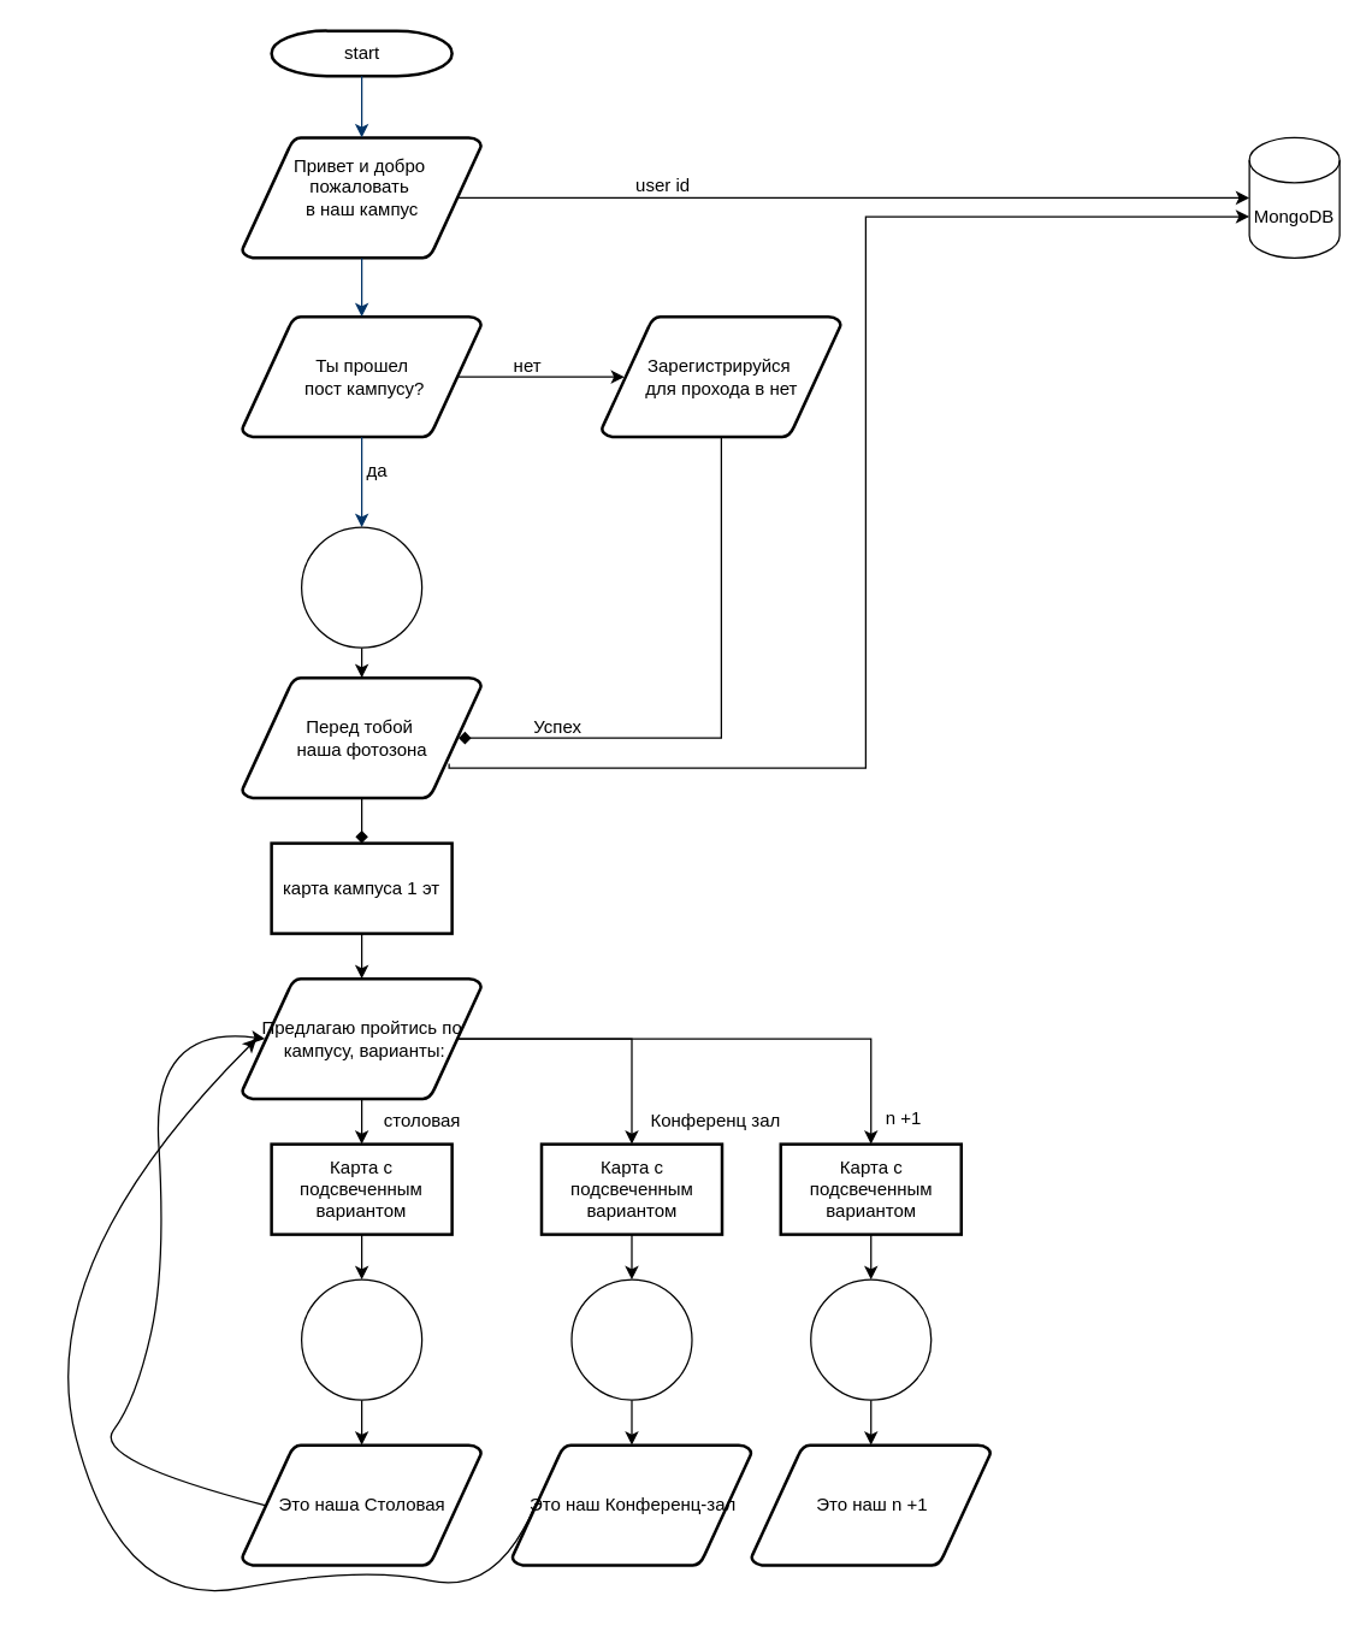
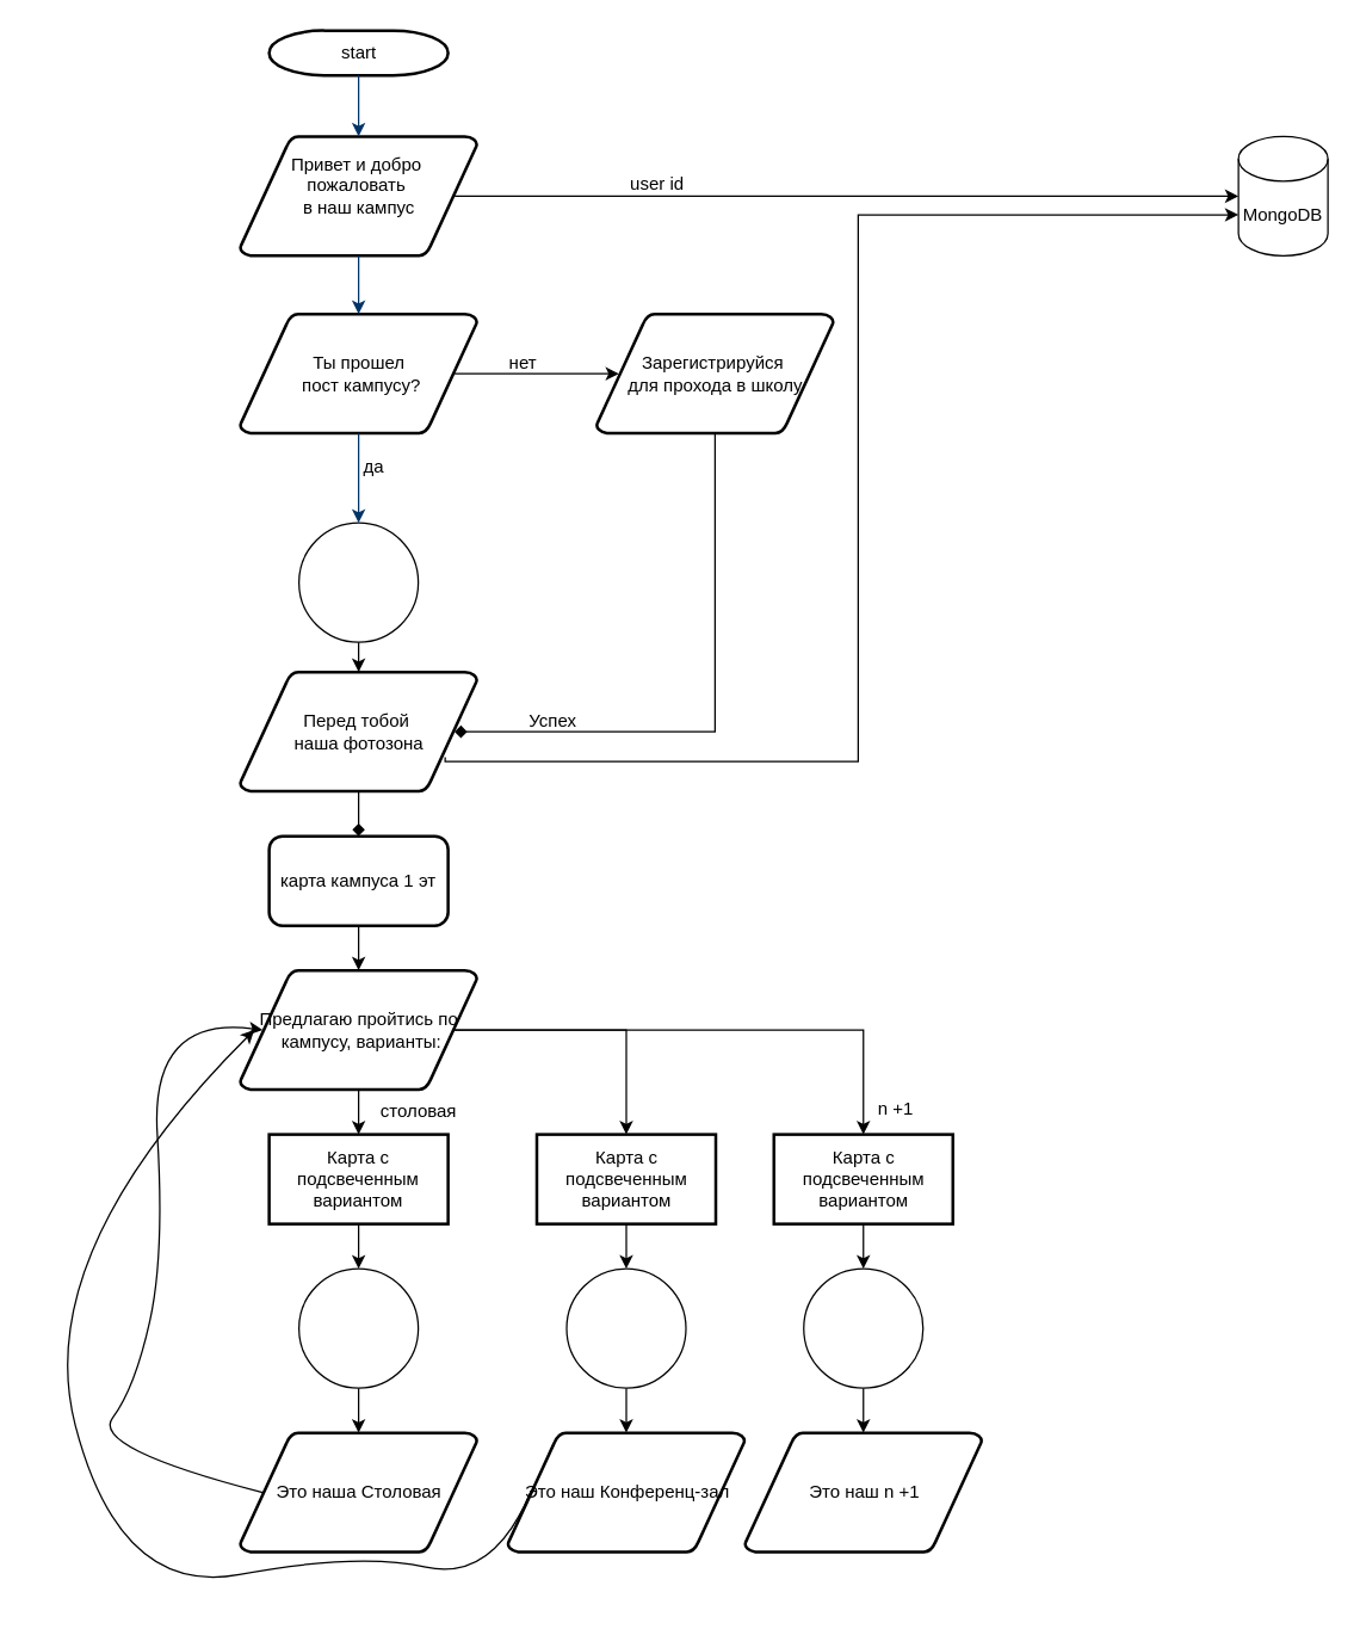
  <mxCell id="0" />
  <mxCell id="1" parent="0" />
  <mxCell id="2" value="start" style="shape=mxgraph.flowchart.terminator;strokeWidth=2;gradientColor=none;gradientDirection=north;fontStyle=0;html=1;" parent="1" vertex="1"><mxGeometry x="180" y="20" width="120" height="30" as="geometry" /></mxCell>
  <mxCell id="3" value="Привет и добро&amp;nbsp;&lt;div&gt;пожаловать&amp;nbsp;&lt;/div&gt;&lt;div&gt;в наш кампус&lt;div&gt;&lt;br&gt;&lt;/div&gt;&lt;/div&gt;" style="shape=mxgraph.flowchart.data;strokeWidth=2;gradientColor=none;gradientDirection=north;fontStyle=0;html=1;" parent="1" vertex="1"><mxGeometry x="160.5" y="91" width="159" height="80" as="geometry" /></mxCell>
  <mxCell id="4" value="Ты прошел&lt;br&gt;&amp;nbsp;пост кампусу?" style="shape=mxgraph.flowchart.data;strokeWidth=2;gradientColor=none;gradientDirection=north;fontStyle=0;html=1;" parent="1" vertex="1"><mxGeometry x="160.5" y="210" width="159" height="80" as="geometry" /></mxCell>
  <mxCell id="5" style="fontStyle=1;strokeColor=#003366;strokeWidth=1;html=1;" parent="1" source="2" target="3" edge="1"><mxGeometry relative="1" as="geometry" /></mxCell>
  <mxCell id="6" style="fontStyle=1;strokeColor=#003366;strokeWidth=1;html=1;" parent="1" source="3" target="4" edge="1"><mxGeometry relative="1" as="geometry" /></mxCell>
  <mxCell id="7" style="entryX=0.5;entryY=0;entryPerimeter=0;fontStyle=1;strokeColor=#003366;strokeWidth=1;html=1;" parent="1" source="4" edge="1"><mxGeometry relative="1" as="geometry"><mxPoint x="240" y="350" as="targetPoint" /></mxGeometry></mxCell>
  <mxCell id="8" value="MongoDB" style="shape=cylinder3;whiteSpace=wrap;html=1;boundedLbl=1;backgroundOutline=1;size=15;" vertex="1" parent="1"><mxGeometry x="830" y="91" width="60" height="80" as="geometry" /></mxCell>
  <mxCell id="9" style="edgeStyle=orthogonalEdgeStyle;rounded=0;orthogonalLoop=1;jettySize=auto;html=1;exitX=0.905;exitY=0.5;exitDx=0;exitDy=0;exitPerimeter=0;entryX=0;entryY=0.5;entryDx=0;entryDy=0;entryPerimeter=0;" edge="1" parent="1" source="3" target="8"><mxGeometry relative="1" as="geometry" /></mxCell>
  <mxCell id="10" value="user id" style="text;html=1;align=center;verticalAlign=middle;resizable=0;points=[];autosize=1;strokeColor=none;fillColor=none;" vertex="1" parent="1"><mxGeometry x="410" y="108" width="60" height="30" as="geometry" /></mxCell>
  <mxCell id="11" value="да" style="text;html=1;align=center;verticalAlign=middle;resizable=0;points=[];autosize=1;strokeColor=none;fillColor=none;" vertex="1" parent="1"><mxGeometry x="230" y="298" width="40" height="30" as="geometry" /></mxCell>
  <mxCell id="12" style="edgeStyle=orthogonalEdgeStyle;rounded=0;orthogonalLoop=1;jettySize=auto;html=1;entryX=0.905;entryY=0.5;entryDx=0;entryDy=0;entryPerimeter=0;endArrow=diamond;" edge="1" parent="1" source="13" target="17"><mxGeometry relative="1" as="geometry"><mxPoint x="440" y="420" as="targetPoint" /><Array as="points"><mxPoint x="479" y="490" /></Array></mxGeometry></mxCell>
- <mxCell id="13" value="Зарегистрируйся&amp;nbsp;&lt;div&gt;для прохода в нет&lt;/div&gt;" style="shape=mxgraph.flowchart.data;strokeWidth=2;gradientColor=none;gradientDirection=north;fontStyle=0;html=1;" vertex="1" parent="1"><mxGeometry x="399.5" y="210" width="159" height="80" as="geometry" /></mxCell>
+ <mxCell id="13" value="Зарегистрируйся&amp;nbsp;&lt;div&gt;для прохода в школу&lt;/div&gt;" style="shape=mxgraph.flowchart.data;strokeWidth=2;gradientColor=none;gradientDirection=north;fontStyle=0;html=1;" vertex="1" parent="1"><mxGeometry x="399.5" y="210" width="159" height="80" as="geometry" /></mxCell>
  <mxCell id="14" style="edgeStyle=orthogonalEdgeStyle;rounded=0;orthogonalLoop=1;jettySize=auto;html=1;exitX=0.905;exitY=0.5;exitDx=0;exitDy=0;exitPerimeter=0;entryX=0.095;entryY=0.5;entryDx=0;entryDy=0;entryPerimeter=0;" edge="1" parent="1" source="4" target="13"><mxGeometry relative="1" as="geometry" /></mxCell>
  <mxCell id="15" value="нет" style="text;html=1;align=center;verticalAlign=middle;resizable=0;points=[];autosize=1;strokeColor=none;fillColor=none;" vertex="1" parent="1"><mxGeometry x="330" y="228" width="40" height="30" as="geometry" /></mxCell>
  <mxCell id="16" value="" style="edgeStyle=orthogonalEdgeStyle;rounded=0;orthogonalLoop=1;jettySize=auto;html=1;endArrow=diamond;" edge="1" parent="1" source="17" target="20"><mxGeometry relative="1" as="geometry" /></mxCell>
  <mxCell id="17" value="Перед тобой&amp;nbsp;&lt;div&gt;наша фотозона&lt;/div&gt;" style="shape=mxgraph.flowchart.data;strokeWidth=2;gradientColor=none;gradientDirection=north;fontStyle=0;html=1;" vertex="1" parent="1"><mxGeometry x="160.5" y="450" width="159" height="80" as="geometry" /></mxCell>
  <mxCell id="18" value="Успех" style="text;html=1;align=center;verticalAlign=middle;resizable=0;points=[];autosize=1;strokeColor=none;fillColor=none;" vertex="1" parent="1"><mxGeometry x="340" y="468" width="60" height="30" as="geometry" /></mxCell>
  <mxCell id="19" value="" style="edgeStyle=orthogonalEdgeStyle;rounded=0;orthogonalLoop=1;jettySize=auto;html=1;" edge="1" parent="1" source="20" target="25"><mxGeometry relative="1" as="geometry" /></mxCell>
- <mxCell id="20" value="карта кампуса 1 эт" style="whiteSpace=wrap;html=1;strokeWidth=2;gradientColor=none;gradientDirection=north;fontStyle=0;" vertex="1" parent="1"><mxGeometry x="180" y="560" width="120" height="60" as="geometry" /></mxCell>
+ <mxCell id="20" value="карта кампуса 1 эт" style="whiteSpace=wrap;html=1;strokeWidth=2;gradientColor=none;gradientDirection=north;fontStyle=0;rounded=1;" vertex="1" parent="1"><mxGeometry x="180" y="560" width="120" height="60" as="geometry" /></mxCell>
  <mxCell id="21" style="edgeStyle=orthogonalEdgeStyle;rounded=0;orthogonalLoop=1;jettySize=auto;html=1;entryX=0;entryY=0;entryDx=0;entryDy=52.5;entryPerimeter=0;exitX=0.865;exitY=0.713;exitDx=0;exitDy=0;exitPerimeter=0;" edge="1" parent="1" source="17" target="8"><mxGeometry relative="1" as="geometry"><Array as="points"><mxPoint x="298" y="510" /><mxPoint x="575" y="510" /><mxPoint x="575" y="144" /></Array></mxGeometry></mxCell>
  <mxCell id="22" value="" style="edgeStyle=orthogonalEdgeStyle;rounded=0;orthogonalLoop=1;jettySize=auto;html=1;" edge="1" parent="1" source="23" target="17"><mxGeometry relative="1" as="geometry" /></mxCell>
  <mxCell id="23" value="" style="ellipse;whiteSpace=wrap;html=1;" vertex="1" parent="1"><mxGeometry x="200" y="350" width="80" height="80" as="geometry" /></mxCell>
  <mxCell id="24" value="" style="edgeStyle=orthogonalEdgeStyle;rounded=0;orthogonalLoop=1;jettySize=auto;html=1;" edge="1" parent="1" source="25" target="27"><mxGeometry relative="1" as="geometry" /></mxCell>
  <mxCell id="25" value="Предлагаю пройтись по&lt;div&gt;&amp;nbsp;кампусу, варианты:&lt;/div&gt;" style="shape=mxgraph.flowchart.data;strokeWidth=2;gradientColor=none;gradientDirection=north;fontStyle=0;html=1;" vertex="1" parent="1"><mxGeometry x="160.5" y="650" width="159" height="80" as="geometry" /></mxCell>
  <mxCell id="26" value="" style="edgeStyle=orthogonalEdgeStyle;rounded=0;orthogonalLoop=1;jettySize=auto;html=1;" edge="1" parent="1" source="27" target="38"><mxGeometry relative="1" as="geometry" /></mxCell>
  <mxCell id="27" value="Карта с подсвеченным вариантом" style="whiteSpace=wrap;html=1;strokeWidth=2;gradientColor=none;gradientDirection=north;fontStyle=0;" vertex="1" parent="1"><mxGeometry x="180" y="760" width="120" height="60" as="geometry" /></mxCell>
  <mxCell id="28" value="Это наша Столовая" style="shape=mxgraph.flowchart.data;strokeWidth=2;gradientColor=none;gradientDirection=north;fontStyle=0;html=1;" vertex="1" parent="1"><mxGeometry x="160.5" y="960" width="159" height="80" as="geometry" /></mxCell>
  <mxCell id="29" value="" style="edgeStyle=orthogonalEdgeStyle;rounded=0;orthogonalLoop=1;jettySize=auto;html=1;exitX=0.905;exitY=0.5;exitDx=0;exitDy=0;exitPerimeter=0;" edge="1" parent="1" target="31" source="25"><mxGeometry relative="1" as="geometry"><mxPoint x="419.5" y="730" as="sourcePoint" /></mxGeometry></mxCell>
  <mxCell id="30" value="" style="edgeStyle=orthogonalEdgeStyle;rounded=0;orthogonalLoop=1;jettySize=auto;html=1;" edge="1" parent="1" source="31" target="42"><mxGeometry relative="1" as="geometry" /></mxCell>
  <mxCell id="31" value="Карта с подсвеченным вариантом" style="whiteSpace=wrap;html=1;strokeWidth=2;gradientColor=none;gradientDirection=north;fontStyle=0;" vertex="1" parent="1"><mxGeometry x="359.5" y="760" width="120" height="60" as="geometry" /></mxCell>
  <mxCell id="32" value="Это наш Конференц-зал" style="shape=mxgraph.flowchart.data;strokeWidth=2;gradientColor=none;gradientDirection=north;fontStyle=0;html=1;" vertex="1" parent="1"><mxGeometry x="340" y="960" width="159" height="80" as="geometry" /></mxCell>
  <mxCell id="33" value="" style="edgeStyle=orthogonalEdgeStyle;rounded=0;orthogonalLoop=1;jettySize=auto;html=1;exitX=0.905;exitY=0.5;exitDx=0;exitDy=0;exitPerimeter=0;" edge="1" parent="1" target="35" source="25"><mxGeometry relative="1" as="geometry"><mxPoint x="420" y="690" as="sourcePoint" /></mxGeometry></mxCell>
  <mxCell id="34" value="" style="edgeStyle=orthogonalEdgeStyle;rounded=0;orthogonalLoop=1;jettySize=auto;html=1;" edge="1" parent="1" source="35" target="44"><mxGeometry relative="1" as="geometry" /></mxCell>
  <mxCell id="35" value="Карта с подсвеченным вариантом" style="whiteSpace=wrap;html=1;strokeWidth=2;gradientColor=none;gradientDirection=north;fontStyle=0;" vertex="1" parent="1"><mxGeometry x="518.5" y="760" width="120" height="60" as="geometry" /></mxCell>
  <mxCell id="36" value="Это наш n +1" style="shape=mxgraph.flowchart.data;strokeWidth=2;gradientColor=none;gradientDirection=north;fontStyle=0;html=1;" vertex="1" parent="1"><mxGeometry x="499" y="960" width="159" height="80" as="geometry" /></mxCell>
  <mxCell id="37" value="" style="edgeStyle=orthogonalEdgeStyle;rounded=0;orthogonalLoop=1;jettySize=auto;html=1;" edge="1" parent="1" source="38" target="28"><mxGeometry relative="1" as="geometry" /></mxCell>
  <mxCell id="38" value="" style="ellipse;whiteSpace=wrap;html=1;" vertex="1" parent="1"><mxGeometry x="200" y="850" width="80" height="80" as="geometry" /></mxCell>
  <mxCell id="39" value="столовая" style="text;html=1;align=center;verticalAlign=middle;resizable=0;points=[];autosize=1;strokeColor=none;fillColor=none;" vertex="1" parent="1"><mxGeometry x="239.5" y="730" width="80" height="30" as="geometry" /></mxCell>
- <mxCell id="40" value="Конференц зал" style="text;html=1;align=center;verticalAlign=middle;resizable=0;points=[];autosize=1;strokeColor=none;fillColor=none;" vertex="1" parent="1"><mxGeometry x="420" y="730" width="110" height="30" as="geometry" /></mxCell>
  <mxCell id="41" value="" style="edgeStyle=orthogonalEdgeStyle;rounded=0;orthogonalLoop=1;jettySize=auto;html=1;" edge="1" parent="1" source="42"><mxGeometry relative="1" as="geometry"><mxPoint x="419.5" y="960" as="targetPoint" /></mxGeometry></mxCell>
  <mxCell id="42" value="" style="ellipse;whiteSpace=wrap;html=1;" vertex="1" parent="1"><mxGeometry x="379.5" y="850" width="80" height="80" as="geometry" /></mxCell>
  <mxCell id="43" value="" style="edgeStyle=orthogonalEdgeStyle;rounded=0;orthogonalLoop=1;jettySize=auto;html=1;" edge="1" parent="1" source="44"><mxGeometry relative="1" as="geometry"><mxPoint x="578.5" y="960" as="targetPoint" /></mxGeometry></mxCell>
  <mxCell id="44" value="" style="ellipse;whiteSpace=wrap;html=1;" vertex="1" parent="1"><mxGeometry x="538.5" y="850" width="80" height="80" as="geometry" /></mxCell>
  <mxCell id="45" value="n +1" style="text;html=1;align=center;verticalAlign=middle;resizable=0;points=[];autosize=1;strokeColor=none;fillColor=none;" vertex="1" parent="1"><mxGeometry x="575" y="728" width="50" height="30" as="geometry" /></mxCell>
  <mxCell id="46" value="" style="curved=1;endArrow=classic;html=1;rounded=0;exitX=0.095;exitY=0.5;exitDx=0;exitDy=0;exitPerimeter=0;entryX=0.095;entryY=0.5;entryDx=0;entryDy=0;entryPerimeter=0;" edge="1" parent="1" source="28" target="25"><mxGeometry width="50" height="50" relative="1" as="geometry"><mxPoint x="480" y="910" as="sourcePoint" /><mxPoint x="530" y="860" as="targetPoint" /><Array as="points"><mxPoint x="60" y="970" /><mxPoint x="90" y="930" /><mxPoint x="110" y="840" /><mxPoint x="100" y="680" /></Array></mxGeometry></mxCell>
  <mxCell id="47" value="" style="curved=1;endArrow=classic;html=1;rounded=0;exitX=0.095;exitY=0.5;exitDx=0;exitDy=0;exitPerimeter=0;" edge="1" parent="1" source="32"><mxGeometry width="50" height="50" relative="1" as="geometry"><mxPoint x="420" y="1070" as="sourcePoint" /><mxPoint x="170" y="690" as="targetPoint" /><Array as="points"><mxPoint x="330" y="1060" /><mxPoint x="240" y="1040" /><mxPoint x="80" y="1070" /><mxPoint x="20" y="840" /></Array></mxGeometry></mxCell>
